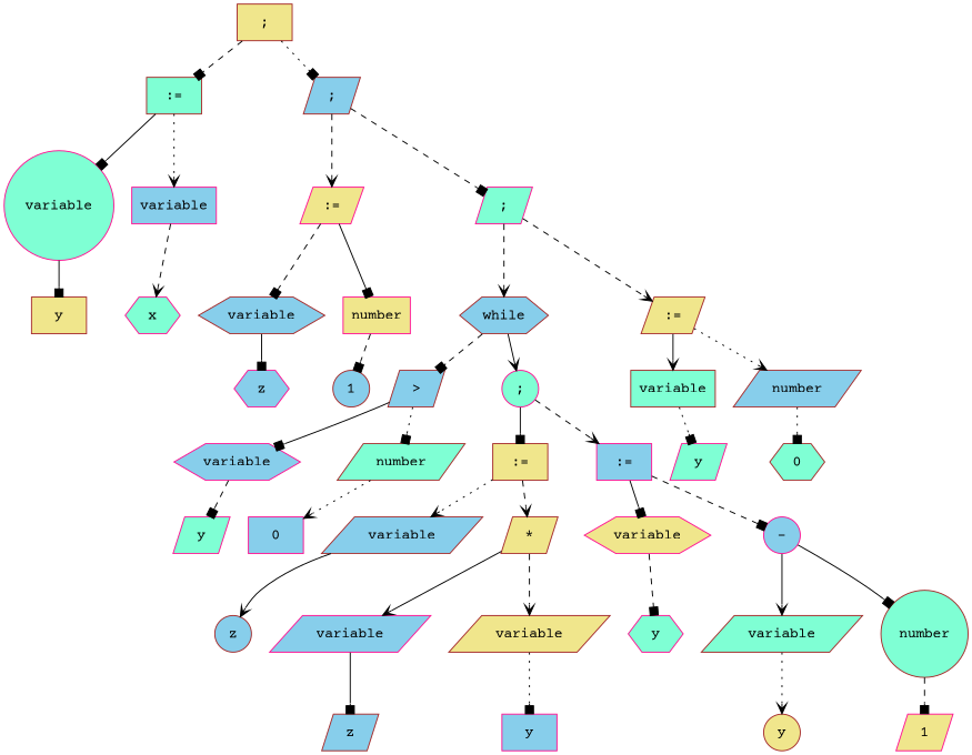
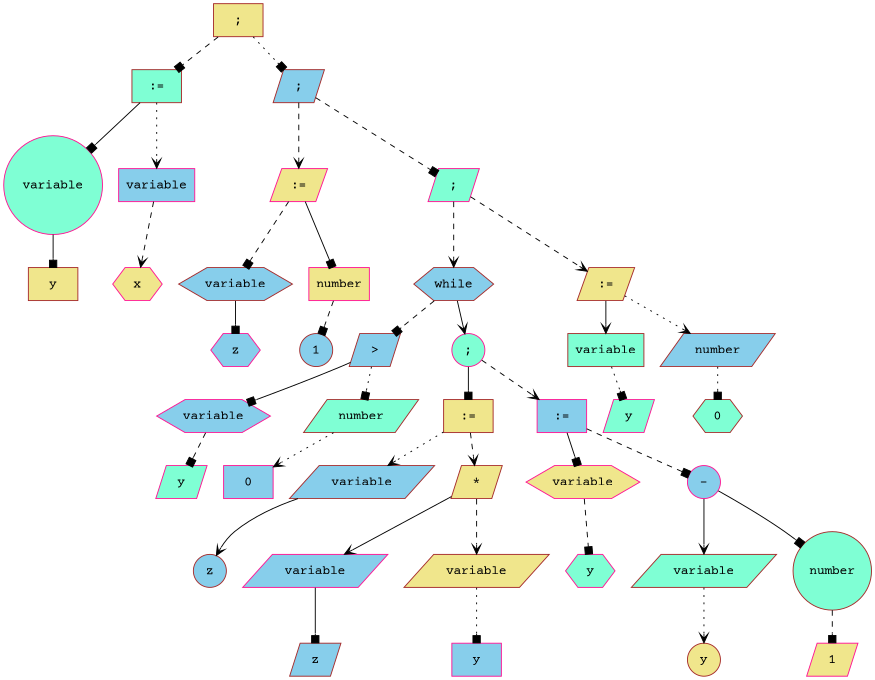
  digraph {
    fontname="Courier Prime"
    node [style=filled fillcolor=skyblue color=brown shape=parallelogram fontname="Courier Prime"]
    edge [style=dashed arrowhead=box fontname="Courier Prime"]
    n1 [label=";" fillcolor=khaki shape=box]
    n2 [label=":=" fillcolor=aquamarine shape=box]
    n3 [label=";"]
    n4 [label=variable fillcolor=aquamarine color=deeppink shape=circle]
    n5 [label=variable color=deeppink shape=box]
    n6 [label=":=" fillcolor=khaki color=deeppink]
    n7 [label=";" fillcolor=aquamarine color=deeppink]
    n8 [label=y fillcolor=khaki shape=box]
-   n9 [label=x fillcolor=aquamarine color=deeppink shape=hexagon]
+   n9 [label=x fillcolor=khaki color=deeppink shape=hexagon]
    n10 [label=variable shape=hexagon]
    n11 [label=number fillcolor=khaki color=deeppink shape=box]
    n12 [label=while shape=hexagon]
    n13 [label=":=" fillcolor=khaki]
    n14 [label=z color=deeppink shape=hexagon]
    n15 [label=1 shape=circle]
    n16 [label=">"]
    n17 [label=";" fillcolor=aquamarine color=deeppink shape=circle]
    n18 [label=variable fillcolor=aquamarine shape=box]
    n19 [label=number]
    n20 [label=variable color=deeppink shape=hexagon]
    n21 [label=number fillcolor=aquamarine]
    n22 [label=":=" fillcolor=khaki shape=box]
    n23 [label=":=" color=deeppink shape=box]
    n24 [label=y fillcolor=aquamarine color=deeppink]
    n25 [label=0 color=deeppink shape=box]
    n26 [label=variable]
    n27 [label="*" fillcolor=khaki]
    n28 [label=variable fillcolor=khaki color=deeppink shape=hexagon]
    n29 [label="-" color=deeppink shape=circle]
    n30 [label=z shape=circle]
    n31 [label=variable color=deeppink]
    n32 [label=variable fillcolor=khaki]
    n33 [label=z]
    n34 [label=y color=deeppink shape=box]
    n35 [label=y fillcolor=aquamarine color=deeppink shape=hexagon]
    n36 [label=variable fillcolor=aquamarine]
    n37 [label=number fillcolor=aquamarine shape=circle]
    n38 [label=y fillcolor=khaki shape=circle]
    n39 [label=1 fillcolor=khaki color=deeppink]
    n40 [label=y fillcolor=aquamarine color=deeppink]
    n41 [label=0 fillcolor=aquamarine shape=hexagon]
    n1 -> n2
    n1 -> n3 [style=dotted]
    n2 -> n4 [style=solid]
    n2 -> n5 [style=dotted arrowhead=vee]
    n3 -> n6 [arrowhead=vee]
    n3 -> n7
    n4 -> n8 [style=solid]
    n5 -> n9 [arrowhead=vee]
    n6 -> n10
    n6 -> n11 [style=solid]
    n7 -> n12 [arrowhead=vee]
    n7 -> n13 [arrowhead=vee]
    n10 -> n14 [style=solid]
    n11 -> n15
    n12 -> n16
    n12 -> n17 [style=solid arrowhead=vee]
    n13 -> n18 [style=solid arrowhead=vee]
    n13 -> n19 [style=dotted arrowhead=vee]
    n16 -> n20 [style=solid]
    n16 -> n21 [style=dotted]
    n17 -> n22 [style=solid]
    n17 -> n23 [arrowhead=vee]
    n18 -> n40 [style=dotted]
    n19 -> n41 [style=dotted]
    n20 -> n24
    n21 -> n25 [style=dotted arrowhead=vee]
    n22 -> n26 [style=dotted arrowhead=vee]
    n22 -> n27 [arrowhead=vee]
    n23 -> n28 [style=solid]
    n23 -> n29
    n26 -> n30 [style=solid arrowhead=vee]
    n27 -> n31 [style=solid arrowhead=vee]
    n27 -> n32 [arrowhead=vee]
    n28 -> n35
    n29 -> n36 [style=solid arrowhead=vee]
    n29 -> n37 [style=solid]
    n31 -> n33 [style=solid]
    n32 -> n34 [style=dotted]
    n36 -> n38 [style=dotted arrowhead=vee]
    n37 -> n39
  }
